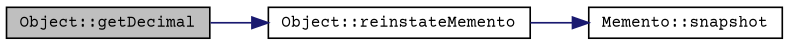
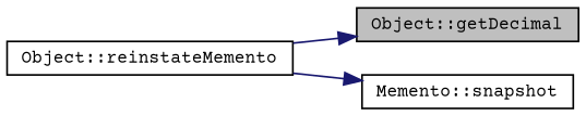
  digraph {
    fontname="Courier Prime"
    rankdir=LR
    node [color=black fillcolor=white fontname="Courier Prime" fontsize=10 shape=record style=filled]
    edge [color=midnightblue fontname="Courier Prime" fontsize=10 labelfontname=Helvetica labelfontsize=10 style=solid]
    n1 [fillcolor=grey75 fontcolor=black height=0.2 label="Object::getDecimal" width=0.4]
    n2 [height=0.2 label="Object::reinstateMemento" width=0.4]
    n3 [height=0.2 label="Memento::snapshot" width=0.4]
-   n1 -> n2
+   n2 -> n1
    n2 -> n3
  }
